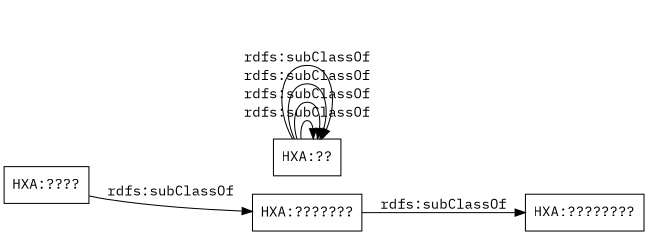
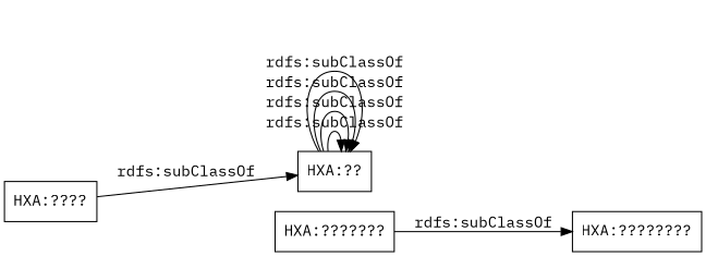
  digraph {
    fontname="IBM Plex Mono"
    rankdir=LR
    node [color=black fontname="IBM Plex Mono" shape=rectangle]
    edge [fontname="IBM Plex Mono"]
    "HXA:??"
    "HXA:????"
    "HXA:???????"
    "HXA:????????"
    "HXA:??" -> "HXA:??" [label="rdfs:subClassOf"]
    "HXA:??" -> "HXA:??" [label="rdfs:subClassOf"]
    "HXA:??" -> "HXA:??" [label="rdfs:subClassOf"]
    "HXA:??" -> "HXA:??" [label="rdfs:subClassOf"]
-   "HXA:????" -> "HXA:???????" [label="rdfs:subClassOf"]
+   "HXA:????" -> "HXA:??" [label="rdfs:subClassOf"]
    "HXA:???????" -> "HXA:????????" [label="rdfs:subClassOf"]
  }
